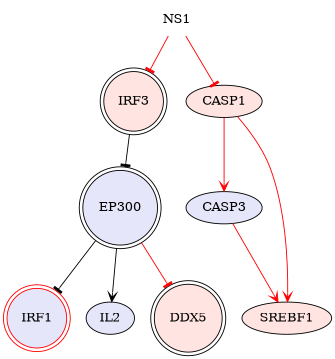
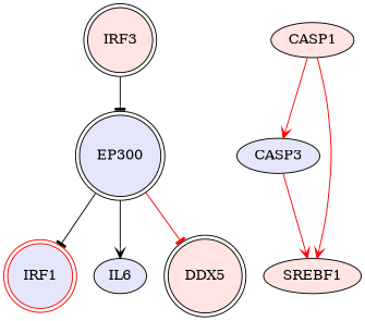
  digraph {
    node [fillcolor=mistyrose style=filled]
    edge [arrowhead=tee color=red penwidth=1]
-   NS1 [shape=none fillcolor="" style=""]
    IRF3 [shape=doublecircle]
    CASP1
    EP300 [fillcolor=lavender shape=doublecircle]
    CASP3 [fillcolor=lavender]
    SREBF1
    IRF1 [color=red fillcolor=lavender shape=doublecircle]
-   IL6 [fillcolor=lavender label=IL2]
+   IL6 [fillcolor=lavender]
    DDX5 [shape=doublecircle]
-   NS1 -> IRF3
-   NS1 -> CASP1
    IRF3 -> EP300 [color=black]
    CASP1 -> CASP3 [arrowhead=vee]
    CASP1 -> SREBF1 [arrowhead=vee]
    EP300 -> IRF1 [color=black]
    EP300 -> IL6 [arrowhead=vee color=black]
    EP300 -> DDX5
    CASP3 -> SREBF1 [arrowhead=vee]
  }
